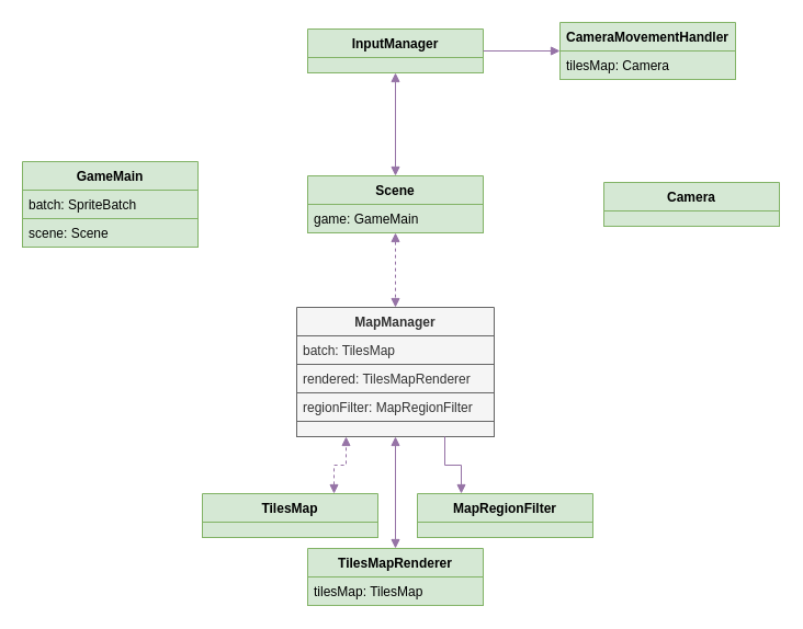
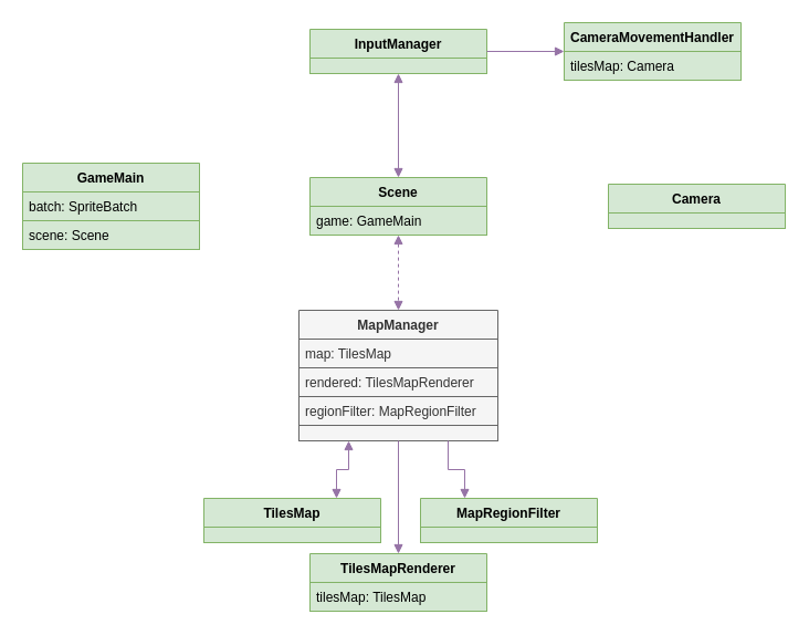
  <mxCell id="0" />
  <mxCell id="1" parent="0" />
  <mxCell id="2" style="edgeStyle=orthogonalEdgeStyle;rounded=0;orthogonalLoop=1;jettySize=auto;html=1;exitX=0.5;exitY=0;exitDx=0;exitDy=0;entryX=0.5;entryY=1;entryDx=0;entryDy=0;startArrow=block;startFill=1;endArrow=block;endFill=1;fillColor=#e1d5e7;strokeColor=#9673a6;" edge="1" parent="1" source="4" target="11"><mxGeometry relative="1" as="geometry" /></mxCell>
  <mxCell id="3" style="edgeStyle=orthogonalEdgeStyle;rounded=0;orthogonalLoop=1;jettySize=auto;html=1;exitX=0.5;exitY=1;exitDx=0;exitDy=0;entryX=0.5;entryY=0;entryDx=0;entryDy=0;startArrow=block;startFill=1;endArrow=block;endFill=1;fillColor=#e1d5e7;strokeColor=#9673a6;dashed=1;" edge="1" parent="1" source="4" target="13"><mxGeometry relative="1" as="geometry" /></mxCell>
  <mxCell id="4" value="Scene" style="swimlane;fontStyle=1;align=center;verticalAlign=top;childLayout=stackLayout;horizontal=1;startSize=26;horizontalStack=0;resizeParent=1;resizeParentMax=0;resizeLast=0;collapsible=1;marginBottom=0;fillColor=#d5e8d4;strokeColor=#82b366;" vertex="1" parent="1"><mxGeometry x="280" y="160" width="160" height="52" as="geometry" /></mxCell>
  <mxCell id="5" value="game: GameMain" style="text;strokeColor=#82b366;fillColor=#d5e8d4;align=left;verticalAlign=top;spacingLeft=4;spacingRight=4;overflow=hidden;rotatable=0;points=[[0,0.5],[1,0.5]];portConstraint=eastwest;" vertex="1" parent="4"><mxGeometry y="26" width="160" height="26" as="geometry" /></mxCell>
  <mxCell id="6" value="GameMain" style="swimlane;fontStyle=1;align=center;verticalAlign=top;childLayout=stackLayout;horizontal=1;startSize=26;horizontalStack=0;resizeParent=1;resizeParentMax=0;resizeLast=0;collapsible=1;marginBottom=0;fillColor=#d5e8d4;strokeColor=#82b366;" vertex="1" parent="1"><mxGeometry x="20" y="147" width="160" height="78" as="geometry" /></mxCell>
  <mxCell id="7" value="batch: SpriteBatch" style="text;align=left;verticalAlign=top;spacingLeft=4;spacingRight=4;overflow=hidden;rotatable=0;points=[[0,0.5],[1,0.5]];portConstraint=eastwest;fillColor=#d5e8d4;strokeColor=#82b366;" vertex="1" parent="6"><mxGeometry y="26" width="160" height="26" as="geometry" /></mxCell>
  <mxCell id="8" value="scene: Scene" style="text;align=left;verticalAlign=top;spacingLeft=4;spacingRight=4;overflow=hidden;rotatable=0;points=[[0,0.5],[1,0.5]];portConstraint=eastwest;fillColor=#d5e8d4;strokeColor=#82b366;" vertex="1" parent="6"><mxGeometry y="52" width="160" height="26" as="geometry" /></mxCell>
  <mxCell id="9" value="Camera" style="swimlane;fontStyle=1;align=center;verticalAlign=top;childLayout=stackLayout;horizontal=1;startSize=26;horizontalStack=0;resizeParent=1;resizeParentMax=0;resizeLast=0;collapsible=1;marginBottom=0;fillColor=#d5e8d4;strokeColor=#82b366;" vertex="1" parent="1"><mxGeometry x="550" y="166" width="160" height="40" as="geometry" /></mxCell>
  <mxCell id="10" value="" style="text;strokeColor=#82b366;fillColor=#d5e8d4;align=left;verticalAlign=middle;spacingTop=-1;spacingLeft=4;spacingRight=4;rotatable=0;labelPosition=right;points=[];portConstraint=eastwest;" vertex="1" parent="9"><mxGeometry y="26" width="160" height="14" as="geometry" /></mxCell>
  <mxCell id="11" value="InputManager" style="swimlane;fontStyle=1;align=center;verticalAlign=top;childLayout=stackLayout;horizontal=1;startSize=26;horizontalStack=0;resizeParent=1;resizeParentMax=0;resizeLast=0;collapsible=1;marginBottom=0;fillColor=#d5e8d4;strokeColor=#82b366;" vertex="1" parent="1"><mxGeometry x="280" y="26" width="160" height="40" as="geometry" /></mxCell>
  <mxCell id="12" value="" style="text;strokeColor=#82b366;fillColor=#d5e8d4;align=left;verticalAlign=middle;spacingTop=-1;spacingLeft=4;spacingRight=4;rotatable=0;labelPosition=right;points=[];portConstraint=eastwest;" vertex="1" parent="11"><mxGeometry y="26" width="160" height="14" as="geometry" /></mxCell>
  <mxCell id="13" value="MapManager" style="swimlane;fontStyle=1;align=center;verticalAlign=top;childLayout=stackLayout;horizontal=1;startSize=26;horizontalStack=0;resizeParent=1;resizeParentMax=0;resizeLast=0;collapsible=1;marginBottom=0;fillColor=#f5f5f5;strokeColor=#666666;fontColor=#333333;" vertex="1" parent="1"><mxGeometry x="270" y="280" width="180" height="118" as="geometry" /></mxCell>
- <mxCell id="14" value="batch: TilesMap" style="text;align=left;verticalAlign=top;spacingLeft=4;spacingRight=4;overflow=hidden;rotatable=0;points=[[0,0.5],[1,0.5]];portConstraint=eastwest;fillColor=#f5f5f5;strokeColor=#666666;fontColor=#333333;" vertex="1" parent="13"><mxGeometry y="26" width="180" height="26" as="geometry" /></mxCell>
+ <mxCell id="14" value="map: TilesMap" style="text;align=left;verticalAlign=top;spacingLeft=4;spacingRight=4;overflow=hidden;rotatable=0;points=[[0,0.5],[1,0.5]];portConstraint=eastwest;fillColor=#f5f5f5;strokeColor=#666666;fontColor=#333333;" vertex="1" parent="13"><mxGeometry y="26" width="180" height="26" as="geometry" /></mxCell>
  <mxCell id="15" value="rendered: TilesMapRenderer" style="text;align=left;verticalAlign=top;spacingLeft=4;spacingRight=4;overflow=hidden;rotatable=0;points=[[0,0.5],[1,0.5]];portConstraint=eastwest;fillColor=#f5f5f5;strokeColor=#666666;fontColor=#333333;" vertex="1" parent="13"><mxGeometry y="52" width="180" height="26" as="geometry" /></mxCell>
  <mxCell id="16" value="regionFilter: MapRegionFilter" style="text;align=left;verticalAlign=top;spacingLeft=4;spacingRight=4;overflow=hidden;rotatable=0;points=[[0,0.5],[1,0.5]];portConstraint=eastwest;fillColor=#f5f5f5;strokeColor=#666666;fontColor=#333333;" vertex="1" parent="13"><mxGeometry y="78" width="180" height="26" as="geometry" /></mxCell>
  <mxCell id="17" value="" style="text;strokeColor=#666666;fillColor=#f5f5f5;align=left;verticalAlign=middle;spacingTop=-1;spacingLeft=4;spacingRight=4;rotatable=0;labelPosition=right;points=[];portConstraint=eastwest;rounded=0;glass=0;fontColor=#333333;" vertex="1" parent="13"><mxGeometry y="104" width="180" height="14" as="geometry" /></mxCell>
- <mxCell id="18" style="edgeStyle=orthogonalEdgeStyle;rounded=0;orthogonalLoop=1;jettySize=auto;html=1;exitX=0.5;exitY=0;exitDx=0;exitDy=0;startArrow=block;startFill=1;endArrow=block;endFill=1;fillColor=#e1d5e7;strokeColor=#9673a6;" edge="1" parent="1" source="26" target="13"><mxGeometry relative="1" as="geometry" /></mxCell>
- <mxCell id="19" style="edgeStyle=orthogonalEdgeStyle;rounded=0;orthogonalLoop=1;jettySize=auto;html=1;exitX=0.75;exitY=0;exitDx=0;exitDy=0;entryX=0.25;entryY=1;entryDx=0;entryDy=0;startArrow=block;startFill=1;endArrow=block;endFill=1;fillColor=#e1d5e7;strokeColor=#9673a6;dashed=1;" edge="1" parent="1" source="24" target="13"><mxGeometry relative="1" as="geometry" /></mxCell>
+ <mxCell id="18" style="edgeStyle=orthogonalEdgeStyle;rounded=0;orthogonalLoop=1;jettySize=auto;html=1;exitX=0.5;exitY=0;exitDx=0;exitDy=0;startArrow=block;startFill=1;endArrow=none;endFill=1;fillColor=#e1d5e7;strokeColor=#9673a6;" edge="1" parent="1" source="26" target="13"><mxGeometry relative="1" as="geometry" /></mxCell>
+ <mxCell id="19" style="edgeStyle=orthogonalEdgeStyle;rounded=0;orthogonalLoop=1;jettySize=auto;html=1;exitX=0.75;exitY=0;exitDx=0;exitDy=0;entryX=0.25;entryY=1;entryDx=0;entryDy=0;startArrow=block;startFill=1;endArrow=block;endFill=1;fillColor=#e1d5e7;strokeColor=#9673a6;" edge="1" parent="1" source="24" target="13"><mxGeometry relative="1" as="geometry" /></mxCell>
  <mxCell id="20" style="edgeStyle=orthogonalEdgeStyle;rounded=0;orthogonalLoop=1;jettySize=auto;html=1;exitX=0.25;exitY=0;exitDx=0;exitDy=0;entryX=0.75;entryY=1;entryDx=0;entryDy=0;startArrow=block;startFill=1;endArrow=none;endFill=1;fillColor=#e1d5e7;strokeColor=#9673a6;" edge="1" parent="1" source="22" target="13"><mxGeometry relative="1" as="geometry" /></mxCell>
  <mxCell id="21" style="edgeStyle=orthogonalEdgeStyle;rounded=0;orthogonalLoop=1;jettySize=auto;html=1;exitX=0;exitY=0.5;exitDx=0;exitDy=0;entryX=1;entryY=0.5;entryDx=0;entryDy=0;startArrow=block;startFill=1;endArrow=none;endFill=1;fillColor=#e1d5e7;strokeColor=#9673a6;" edge="1" parent="1" source="28" target="11"><mxGeometry relative="1" as="geometry" /></mxCell>
  <mxCell id="22" value="MapRegionFilter" style="swimlane;fontStyle=1;align=center;verticalAlign=top;childLayout=stackLayout;horizontal=1;startSize=26;horizontalStack=0;resizeParent=1;resizeParentMax=0;resizeLast=0;collapsible=1;marginBottom=0;fillColor=#d5e8d4;strokeColor=#82b366;" vertex="1" parent="1"><mxGeometry x="380" y="450" width="160" height="40" as="geometry" /></mxCell>
  <mxCell id="23" value="" style="text;strokeColor=#82b366;fillColor=#d5e8d4;align=left;verticalAlign=middle;spacingTop=-1;spacingLeft=4;spacingRight=4;rotatable=0;labelPosition=right;points=[];portConstraint=eastwest;" vertex="1" parent="22"><mxGeometry y="26" width="160" height="14" as="geometry" /></mxCell>
  <mxCell id="24" value="TilesMap" style="swimlane;fontStyle=1;align=center;verticalAlign=top;childLayout=stackLayout;horizontal=1;startSize=26;horizontalStack=0;resizeParent=1;resizeParentMax=0;resizeLast=0;collapsible=1;marginBottom=0;fillColor=#d5e8d4;strokeColor=#82b366;" vertex="1" parent="1"><mxGeometry x="184" y="450" width="160" height="40" as="geometry" /></mxCell>
  <mxCell id="25" value="" style="text;strokeColor=#82b366;fillColor=#d5e8d4;align=left;verticalAlign=middle;spacingTop=-1;spacingLeft=4;spacingRight=4;rotatable=0;labelPosition=right;points=[];portConstraint=eastwest;" vertex="1" parent="24"><mxGeometry y="26" width="160" height="14" as="geometry" /></mxCell>
  <mxCell id="26" value="TilesMapRenderer" style="swimlane;fontStyle=1;align=center;verticalAlign=top;childLayout=stackLayout;horizontal=1;startSize=26;horizontalStack=0;resizeParent=1;resizeParentMax=0;resizeLast=0;collapsible=1;marginBottom=0;fillColor=#d5e8d4;strokeColor=#82b366;" vertex="1" parent="1"><mxGeometry x="280" y="500" width="160" height="52" as="geometry" /></mxCell>
  <mxCell id="27" value="tilesMap: TilesMap" style="text;align=left;verticalAlign=top;spacingLeft=4;spacingRight=4;overflow=hidden;rotatable=0;points=[[0,0.5],[1,0.5]];portConstraint=eastwest;fillColor=#d5e8d4;strokeColor=#82b366;" vertex="1" parent="26"><mxGeometry y="26" width="160" height="26" as="geometry" /></mxCell>
  <mxCell id="28" value="CameraMovementHandler" style="swimlane;fontStyle=1;align=center;verticalAlign=top;childLayout=stackLayout;horizontal=1;startSize=26;horizontalStack=0;resizeParent=1;resizeParentMax=0;resizeLast=0;collapsible=1;marginBottom=0;fillColor=#d5e8d4;strokeColor=#82b366;" vertex="1" parent="1"><mxGeometry x="510" y="20" width="160" height="52" as="geometry" /></mxCell>
  <mxCell id="29" value="tilesMap: Camera" style="text;align=left;verticalAlign=top;spacingLeft=4;spacingRight=4;overflow=hidden;rotatable=0;points=[[0,0.5],[1,0.5]];portConstraint=eastwest;fillColor=#d5e8d4;strokeColor=#82b366;" vertex="1" parent="28"><mxGeometry y="26" width="160" height="26" as="geometry" /></mxCell>
